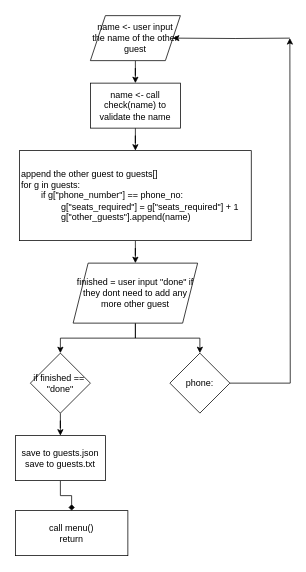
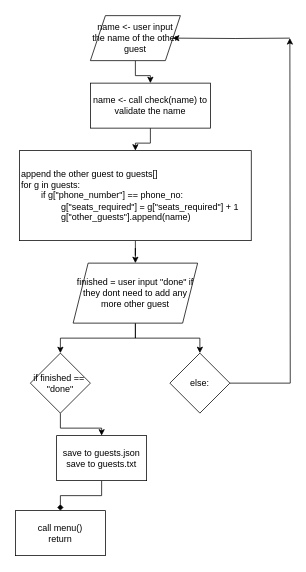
  <mxCell id="0" />
  <mxCell id="1" parent="0" />
  <mxCell id="2" style="edgeStyle=orthogonalEdgeStyle;rounded=0;orthogonalLoop=1;jettySize=auto;html=1;" parent="1" source="4" target="6" edge="1"><mxGeometry relative="1" as="geometry" /></mxCell>
  <mxCell id="3" style="edgeStyle=orthogonalEdgeStyle;rounded=0;orthogonalLoop=1;jettySize=auto;html=1;" parent="1" target="4" edge="1"><mxGeometry relative="1" as="geometry"><mxPoint x="386" y="50" as="sourcePoint" /></mxGeometry></mxCell>
  <mxCell id="4" value="name &amp;lt;- user input the name of the other guest" style="shape=parallelogram;perimeter=parallelogramPerimeter;whiteSpace=wrap;html=1;fixedSize=1;" parent="1" vertex="1"><mxGeometry x="120" y="20" width="120" height="60" as="geometry" /></mxCell>
  <mxCell id="5" style="edgeStyle=orthogonalEdgeStyle;rounded=0;orthogonalLoop=1;jettySize=auto;html=1;" parent="1" source="6" target="8" edge="1"><mxGeometry relative="1" as="geometry" /></mxCell>
- <mxCell id="6" value="name &amp;lt;- call check(name) to validate the name" style="rounded=0;whiteSpace=wrap;html=1;" parent="1" vertex="1"><mxGeometry x="120" y="110" width="120" height="60" as="geometry" /></mxCell>
+ <mxCell id="6" value="name &amp;lt;- call check(name) to validate the name" style="rounded=0;whiteSpace=wrap;html=1;" parent="1" vertex="1"><mxGeometry x="120" y="110" width="160" height="60" as="geometry" /></mxCell>
  <mxCell id="7" style="edgeStyle=orthogonalEdgeStyle;rounded=0;orthogonalLoop=1;jettySize=auto;html=1;" parent="1" source="8" target="11" edge="1"><mxGeometry relative="1" as="geometry" /></mxCell>
  <mxCell id="8" value="&lt;div&gt;append the other guest to guests[]&lt;/div&gt;for g in guests:&lt;div&gt;&lt;span style=&quot;white-space: pre;&quot;&gt;&#09;&lt;/span&gt;if g[&quot;phone_number&quot;] == phone_no:&lt;/div&gt;&lt;div&gt;&lt;span style=&quot;white-space: pre;&quot;&gt;&#09;&lt;/span&gt;&lt;span style=&quot;white-space: pre;&quot;&gt;&#09;&lt;/span&gt;&lt;span style=&quot;background-color: transparent;&quot;&gt;g[&quot;seats_required&quot;] = g[&quot;seats_required&quot;] + 1&lt;/span&gt;&lt;/div&gt;&lt;div&gt;&lt;span style=&quot;background-color: transparent;&quot;&gt;&lt;span style=&quot;white-space: pre;&quot;&gt;&#09;&lt;/span&gt;&lt;span style=&quot;white-space: pre;&quot;&gt;&#09;&lt;/span&gt;g[&quot;other_guests&quot;].append(name)&lt;/span&gt;&lt;/div&gt;" style="rounded=0;whiteSpace=wrap;html=1;align=left;" parent="1" vertex="1"><mxGeometry x="25.5" y="200" width="309" height="120" as="geometry" /></mxCell>
  <mxCell id="9" style="edgeStyle=orthogonalEdgeStyle;rounded=0;orthogonalLoop=1;jettySize=auto;html=1;entryX=0.5;entryY=0;entryDx=0;entryDy=0;" parent="1" source="11" target="13" edge="1"><mxGeometry relative="1" as="geometry" /></mxCell>
  <mxCell id="10" style="edgeStyle=orthogonalEdgeStyle;rounded=0;orthogonalLoop=1;jettySize=auto;html=1;" parent="1" source="11" target="15" edge="1"><mxGeometry relative="1" as="geometry" /></mxCell>
  <mxCell id="11" value="finished = user input &quot;done&quot; if they dont need to add any more other guest" style="shape=parallelogram;perimeter=parallelogramPerimeter;whiteSpace=wrap;html=1;fixedSize=1;" parent="1" vertex="1"><mxGeometry x="97" y="350" width="166" height="80" as="geometry" /></mxCell>
  <mxCell id="12" style="edgeStyle=orthogonalEdgeStyle;rounded=0;orthogonalLoop=1;jettySize=auto;html=1;" parent="1" source="13" target="17" edge="1"><mxGeometry relative="1" as="geometry" /></mxCell>
  <mxCell id="13" value="if finished ==&amp;nbsp; &quot;done&quot;" style="rhombus;whiteSpace=wrap;html=1;" parent="1" vertex="1"><mxGeometry x="40" y="470" width="80" height="80" as="geometry" /></mxCell>
  <mxCell id="14" style="edgeStyle=orthogonalEdgeStyle;rounded=0;orthogonalLoop=1;jettySize=auto;html=1;" parent="1" source="15" edge="1"><mxGeometry relative="1" as="geometry"><mxPoint x="386" y="50" as="targetPoint" /></mxGeometry></mxCell>
- <mxCell id="15" value="phone:" style="rhombus;whiteSpace=wrap;html=1;" parent="1" vertex="1"><mxGeometry x="226" y="470" width="80" height="80" as="geometry" /></mxCell>
+ <mxCell id="15" value="else:" style="rhombus;whiteSpace=wrap;html=1;" parent="1" vertex="1"><mxGeometry x="226" y="470" width="80" height="80" as="geometry" /></mxCell>
  <mxCell id="16" style="edgeStyle=orthogonalEdgeStyle;rounded=0;orthogonalLoop=1;jettySize=auto;html=1;endArrow=diamond;" edge="1" parent="1" source="17" target="18"><mxGeometry relative="1" as="geometry" /></mxCell>
- <mxCell id="17" value="save to guests.json&lt;div&gt;save to guests.txt&lt;/div&gt;" style="rounded=0;whiteSpace=wrap;html=1;" parent="1" vertex="1"><mxGeometry x="20" y="580" width="120" height="60" as="geometry" /></mxCell>
- <mxCell id="18" value="call menu()&lt;div&gt;return&lt;/div&gt;" style="rounded=0;whiteSpace=wrap;html=1;" vertex="1" parent="1"><mxGeometry x="20" y="680" width="150" height="60" as="geometry" /></mxCell>
+ <mxCell id="17" value="save to guests.json&lt;div&gt;save to guests.txt&lt;/div&gt;" style="rounded=0;whiteSpace=wrap;html=1;" parent="1" vertex="1"><mxGeometry x="75" y="580" width="120" height="60" as="geometry" /></mxCell>
+ <mxCell id="18" value="call menu()&lt;div&gt;return&lt;/div&gt;" style="rounded=0;whiteSpace=wrap;html=1;" vertex="1" parent="1"><mxGeometry x="20" y="680" width="120" height="60" as="geometry" /></mxCell>
